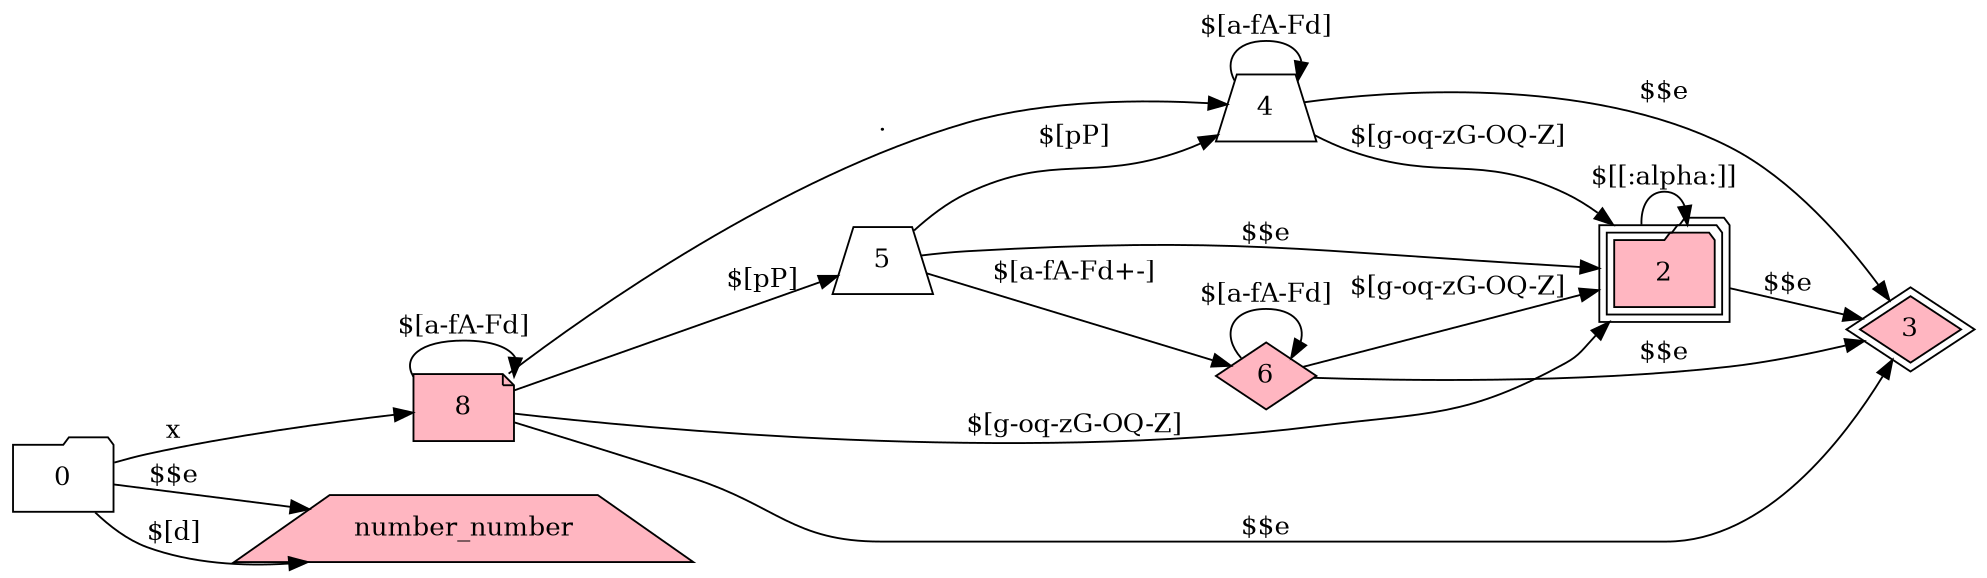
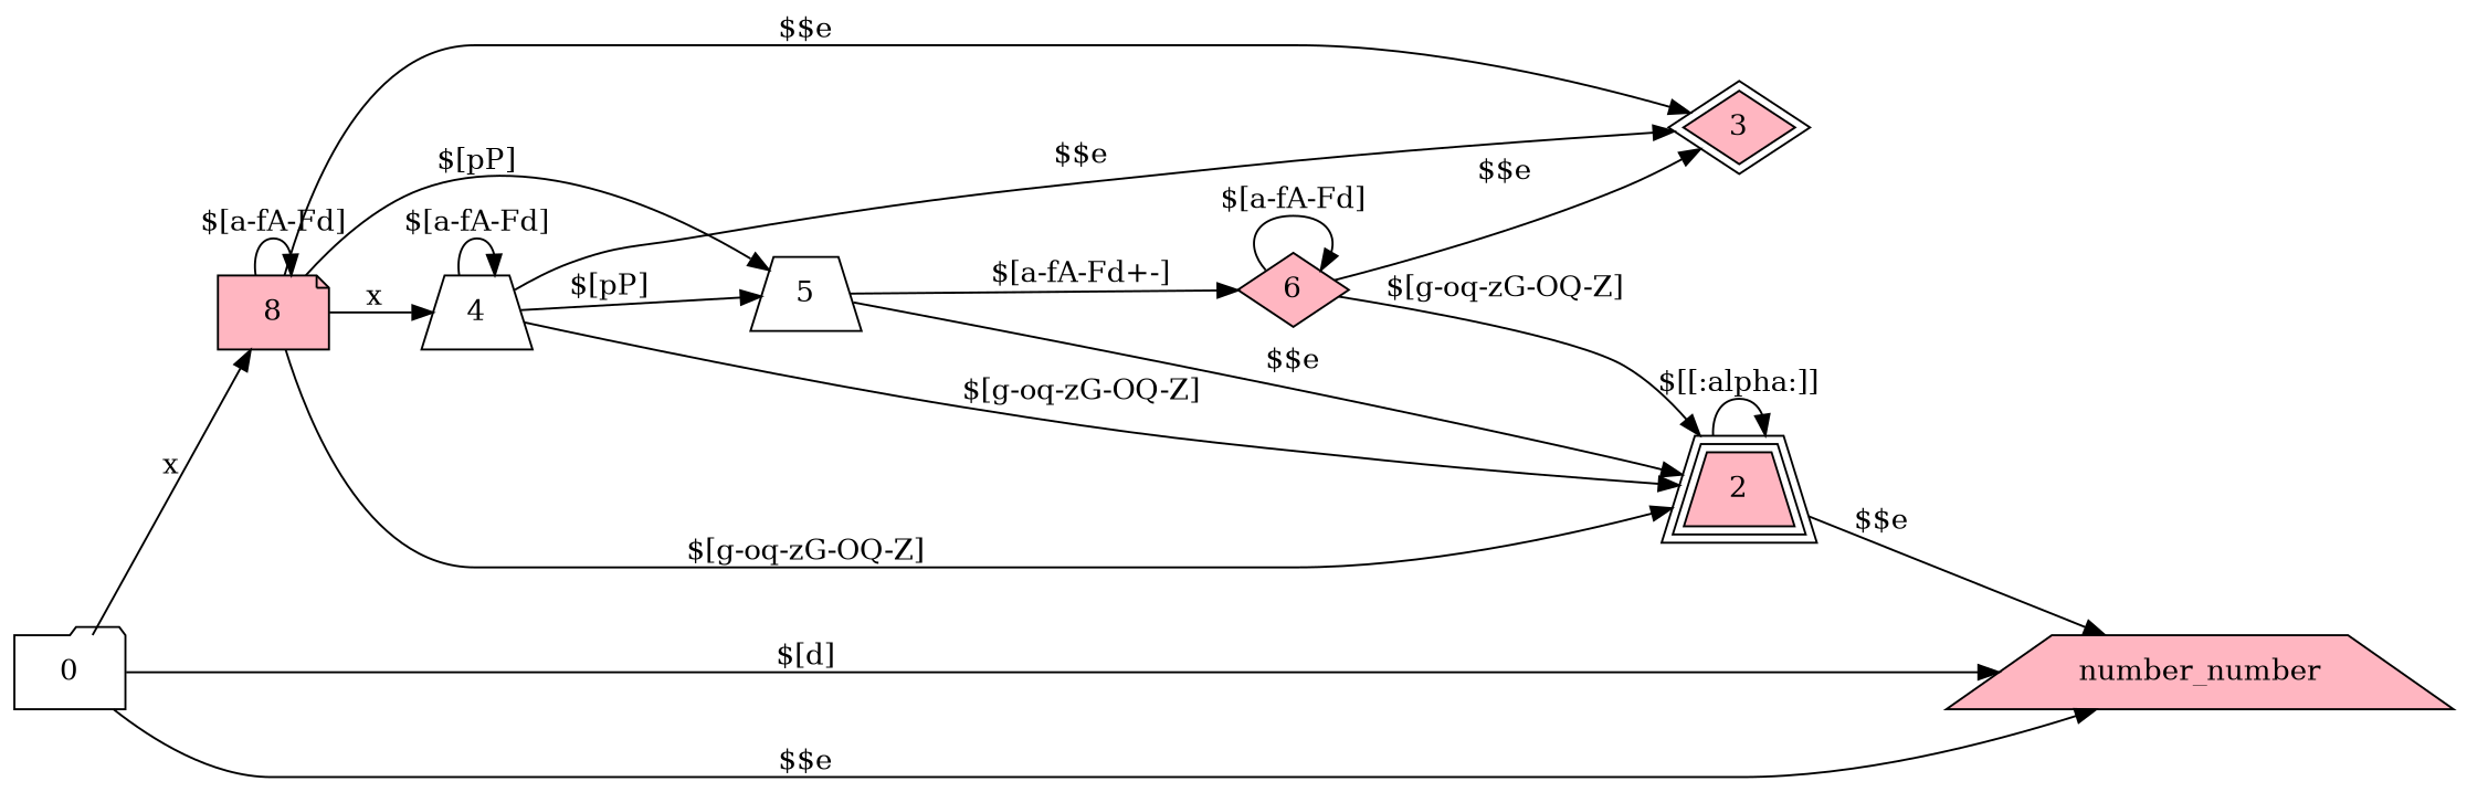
  digraph {
    rankdir=LR
    node [fillcolor=lightpink shape=trapezium style=filled]
    3 [peripheries=2 shape=diamond]
-   2 [peripheries=3 shape=folder]
+   2 [peripheries=3]
    0 [fillcolor=white shape=folder]
    n4 [label=8 shape=note]
    n5 [label=number_number]
    4 [fillcolor=white]
    5 [fillcolor=white]
    6 [shape=diamond]
-   2 -> 3 [label="$$e"]
+   2 -> n5 [label="$$e"]
    2 -> 2 [label="$[[:alpha:]]"]
    0 -> n4 [label=x]
    0 -> n5 [label="$[\d]"]
    0 -> n5 [label="$$e"]
    n4 -> 3 [label="$$e"]
    n4 -> 2 [label="$[g-oq-zG-OQ-Z]"]
    n4 -> n4 [label="$[a-fA-F\d]"]
-   n4 -> 4 [label="."]
+   n4 -> 4 [label=x]
    n4 -> 5 [label="$[pP]"]
    4 -> 3 [label="$$e"]
    4 -> 2 [label="$[g-oq-zG-OQ-Z]"]
    4 -> 4 [label="$[a-fA-F\d]"]
-   5 -> 4 [label="$[pP]"]
+   4 -> 5 [label="$[pP]"]
    5 -> 2 [label="$$e"]
    5 -> 6 [label="$[a-fA-F\d\+\-]"]
    6 -> 3 [label="$$e"]
    6 -> 2 [label="$[g-oq-zG-OQ-Z]"]
    6 -> 6 [label="$[a-fA-F\d]"]
  }
